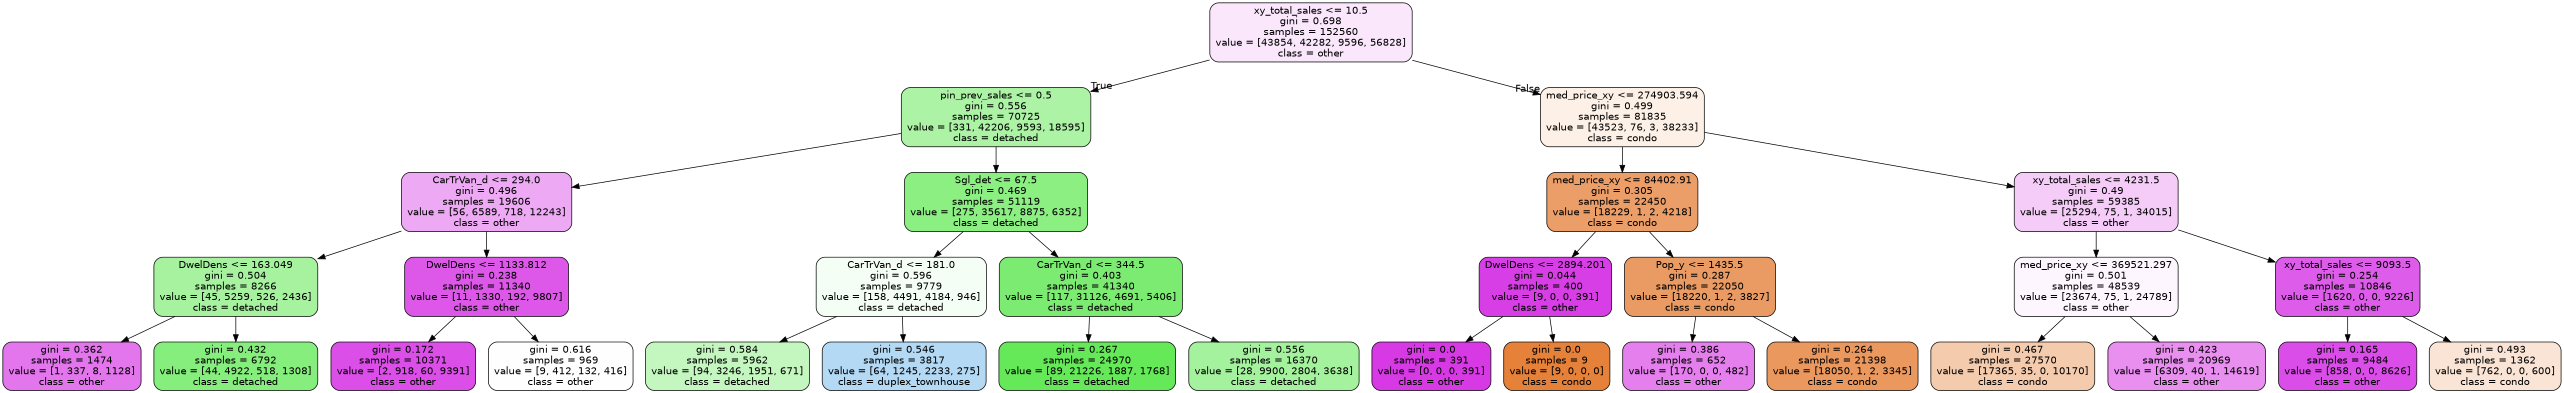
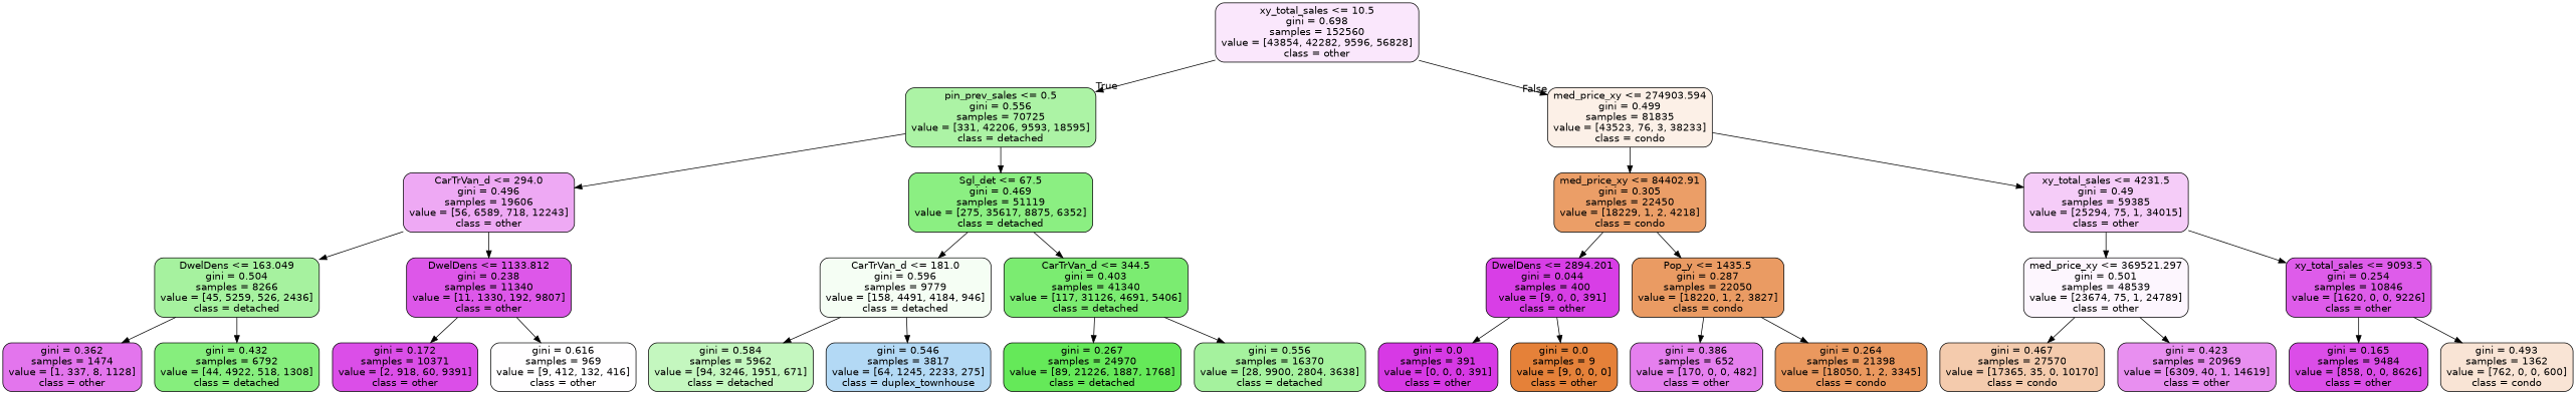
  digraph {
    node [color=black fontname=helvetica shape=box style="filled, rounded"]
    edge [fontname=helvetica]
    n1 [fillcolor="#fae7fc" label="xy_total_sales <= 10.5\ngini = 0.698\nsamples = 152560\nvalue = [43854, 42282, 9596, 56828]\nclass = other"]
    n2 [fillcolor="#acf3a5" label="pin_prev_sales <= 0.5\ngini = 0.556\nsamples = 70725\nvalue = [331, 42206, 9593, 18595]\nclass = detached"]
    n3 [fillcolor="#fcf0e7" label="med_price_xy <= 274903.594\ngini = 0.499\nsamples = 81835\nvalue = [43523, 76, 3, 38233]\nclass = condo"]
    n4 [fillcolor="#eea9f4" label="CarTrVan_d <= 294.0\ngini = 0.496\nsamples = 19606\nvalue = [56, 6589, 718, 12243]\nclass = other"]
    n5 [fillcolor="#8bef82" label="Sgl_det <= 67.5\ngini = 0.469\nsamples = 51119\nvalue = [275, 35617, 8875, 6352]\nclass = detached"]
    n6 [fillcolor="#a6f29f" label="DwelDens <= 163.049\ngini = 0.504\nsamples = 8266\nvalue = [45, 5259, 526, 2436]\nclass = detached"]
    n7 [fillcolor="#dd57e9" label="DwelDens <= 1133.812\ngini = 0.238\nsamples = 11340\nvalue = [11, 1330, 192, 9807]\nclass = other"]
    n8 [fillcolor="#e375ed" label="gini = 0.362\nsamples = 1474\nvalue = [1, 337, 8, 1128]\nclass = other"]
    n9 [fillcolor="#86ee7d" label="gini = 0.432\nsamples = 6792\nvalue = [44, 4922, 518, 1308]\nclass = detached"]
    n10 [fillcolor="#db4ee8" label="gini = 0.172\nsamples = 10371\nvalue = [2, 918, 60, 9391]\nclass = other"]
    n11 [fillcolor="#fffeff" label="gini = 0.616\nsamples = 969\nvalue = [9, 412, 132, 416]\nclass = other"]
    n12 [fillcolor="#f5fef4" label="CarTrVan_d <= 181.0\ngini = 0.596\nsamples = 9779\nvalue = [158, 4491, 4184, 946]\nclass = detached"]
    n13 [fillcolor="#7bec71" label="CarTrVan_d <= 344.5\ngini = 0.403\nsamples = 41340\nvalue = [117, 31126, 4691, 5406]\nclass = detached"]
    n14 [fillcolor="#c4f7bf" label="gini = 0.584\nsamples = 5962\nvalue = [94, 3246, 1951, 671]\nclass = detached"]
    n15 [fillcolor="#b3d9f5" label="gini = 0.546\nsamples = 3817\nvalue = [64, 1245, 2233, 275]\nclass = duplex_townhouse"]
    n16 [fillcolor="#65e959" label="gini = 0.267\nsamples = 24970\nvalue = [89, 21226, 1887, 1768]\nclass = detached"]
    n17 [fillcolor="#a5f29e" label="gini = 0.556\nsamples = 16370\nvalue = [28, 9900, 2804, 3638]\nclass = detached"]
    n18 [fillcolor="#eb9e67" label="med_price_xy <= 84402.91\ngini = 0.305\nsamples = 22450\nvalue = [18229, 1, 2, 4218]\nclass = condo"]
    n19 [fillcolor="#f5ccf8" label="xy_total_sales <= 4231.5\ngini = 0.49\nsamples = 59385\nvalue = [25294, 75, 1, 34015]\nclass = other"]
    n20 [fillcolor="#d83ee6" label="DwelDens <= 2894.201\ngini = 0.044\nsamples = 400\nvalue = [9, 0, 0, 391]\nclass = other"]
    n21 [fillcolor="#ea9b63" label="Pop_y <= 1435.5\ngini = 0.287\nsamples = 22050\nvalue = [18220, 1, 2, 3827]\nclass = condo"]
    n22 [fillcolor="#d739e5" label="gini = 0.0\nsamples = 391\nvalue = [0, 0, 0, 391]\nclass = other"]
-   n23 [fillcolor="#e58139" label="gini = 0.0\nsamples = 9\nvalue = [9, 0, 0, 0]\nclass = condo"]
+   n23 [fillcolor="#e58139" label="gini = 0.0\nsamples = 9\nvalue = [9, 0, 0, 0]\nclass = other"]
    n24 [fillcolor="#e57fee" label="gini = 0.386\nsamples = 652\nvalue = [170, 0, 0, 482]\nclass = other"]
    n25 [fillcolor="#ea985e" label="gini = 0.264\nsamples = 21398\nvalue = [18050, 1, 2, 3345]\nclass = condo"]
    n26 [fillcolor="#fdf6fe" label="med_price_xy <= 369521.297\ngini = 0.501\nsamples = 48539\nvalue = [23674, 75, 1, 24789]\nclass = other"]
    n27 [fillcolor="#de5cea" label="xy_total_sales <= 9093.5\ngini = 0.254\nsamples = 10846\nvalue = [1620, 0, 0, 9226]\nclass = other"]
    n28 [fillcolor="#f4cbad" label="gini = 0.467\nsamples = 27570\nvalue = [17365, 35, 0, 10170]\nclass = condo"]
    n29 [fillcolor="#e88ff0" label="gini = 0.423\nsamples = 20969\nvalue = [6309, 40, 1, 14619]\nclass = other"]
    n30 [fillcolor="#db4de8" label="gini = 0.165\nsamples = 9484\nvalue = [858, 0, 0, 8626]\nclass = other"]
    n31 [fillcolor="#f9e4d5" label="gini = 0.493\nsamples = 1362\nvalue = [762, 0, 0, 600]\nclass = condo"]
    n1 -> n2 [headlabel=True labelangle=45 labeldistance=2.5]
    n1 -> n3 [headlabel=False labelangle=-45 labeldistance=2.5]
    n2 -> n4
    n2 -> n5
    n3 -> n18
    n3 -> n19
    n4 -> n6
    n4 -> n7
    n5 -> n12
    n5 -> n13
    n6 -> n8
    n6 -> n9
    n7 -> n10
    n7 -> n11
    n12 -> n14
    n12 -> n15
    n13 -> n16
    n13 -> n17
    n18 -> n20
    n18 -> n21
    n19 -> n26
    n19 -> n27
    n20 -> n22
    n20 -> n23
    n21 -> n24
    n21 -> n25
    n26 -> n28
    n26 -> n29
    n27 -> n30
    n27 -> n31
  }
